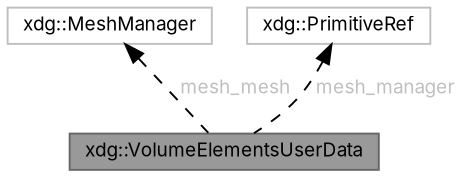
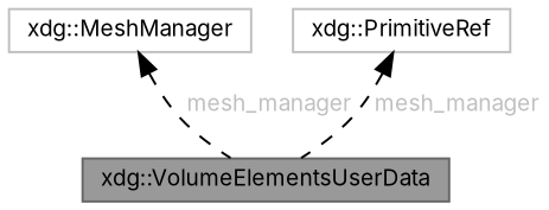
  digraph {
    fontname=Inter
    node [color=grey75 fillcolor=white fontname=Inter fontsize=10 shape=box style=filled]
    edge [color=black dir=back fontcolor=grey fontname=Inter fontsize=10 labelfontname=Helvetica labelfontsize=10 style=dashed]
    n1 [color=gray40 fillcolor=grey60 fontcolor=black height=0.2 label="xdg::VolumeElementsUserData" width=0.4]
    n2 [height=0.2 label="xdg::MeshManager" width=0.4]
    n3 [height=0.2 label="xdg::PrimitiveRef" width=0.4]
-   n2 -> n1 [label=" mesh_mesh"]
+   n2 -> n1 [label=" mesh_manager"]
    n3 -> n1 [label=" mesh_manager"]
  }
